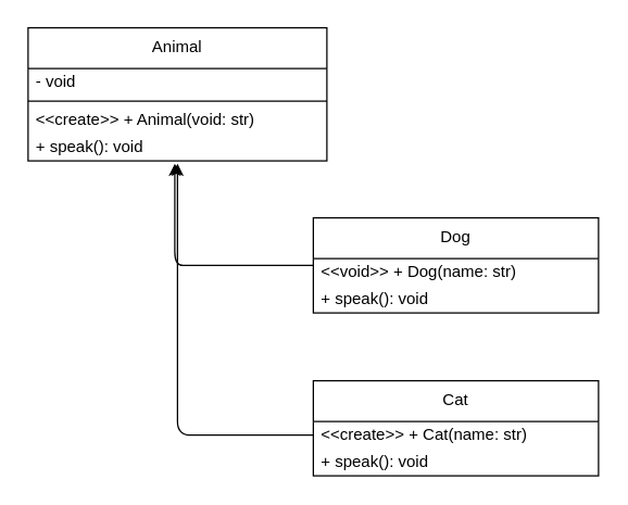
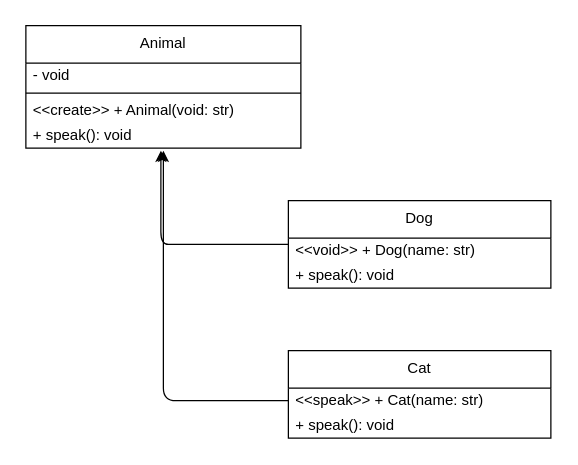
  <mxCell id="0" />
  <mxCell id="1" parent="0" />
  <mxCell id="2" value="Animal" style="swimlane;fontStyle=0;align=center;verticalAlign=top;childLayout=stackLayout;horizontal=1;startSize=30;horizontalStack=0;resizeParent=1;resizeParentMax=0;resizeLast=0;collapsible=0;marginBottom=0;html=1;whiteSpace=wrap;" vertex="1" parent="1"><mxGeometry x="20" y="20" width="220" height="98" as="geometry" /></mxCell>
  <mxCell id="3" value="- void" style="text;html=1;strokeColor=none;fillColor=none;align=left;verticalAlign=middle;spacingLeft=4;spacingRight=4;overflow=hidden;rotatable=0;points=[[0,0.5],[1,0.5]];portConstraint=eastwest;whiteSpace=wrap;" vertex="1" parent="2"><mxGeometry y="30" width="220" height="20" as="geometry" /></mxCell>
  <mxCell id="4" value="" style="line;strokeWidth=1;fillColor=none;align=left;verticalAlign=middle;spacingTop=-1;spacingLeft=3;spacingRight=3;rotatable=0;labelPosition=right;points=[];portConstraint=eastwest;" vertex="1" parent="2"><mxGeometry y="50" width="220" height="8" as="geometry" /></mxCell>
  <mxCell id="5" value="&amp;lt;&amp;lt;create&amp;gt;&amp;gt; + Animal(void: str)" style="text;html=1;strokeColor=none;fillColor=none;align=left;verticalAlign=middle;spacingLeft=4;spacingRight=4;overflow=hidden;rotatable=0;points=[[0,0.5],[1,0.5]];portConstraint=eastwest;whiteSpace=wrap;" vertex="1" parent="2"><mxGeometry y="58" width="220" height="20" as="geometry" /></mxCell>
  <mxCell id="6" value="+ speak(): void" style="text;html=1;strokeColor=none;fillColor=none;align=left;verticalAlign=middle;spacingLeft=4;spacingRight=4;overflow=hidden;rotatable=0;points=[[0,0.5],[1,0.5]];portConstraint=eastwest;whiteSpace=wrap;" vertex="1" parent="2"><mxGeometry y="78" width="220" height="20" as="geometry" /></mxCell>
  <mxCell id="7" value="Dog" style="swimlane;fontStyle=0;align=center;verticalAlign=top;childLayout=stackLayout;horizontal=1;startSize=30;horizontalStack=0;resizeParent=1;resizeParentMax=0;resizeLast=0;collapsible=0;marginBottom=0;html=1;whiteSpace=wrap;" vertex="1" parent="1"><mxGeometry x="230" y="160" width="210" height="70" as="geometry" /></mxCell>
  <mxCell id="8" value="&amp;lt;&amp;lt;void&amp;gt;&amp;gt; + Dog(name: str)" style="text;html=1;strokeColor=none;fillColor=none;align=left;verticalAlign=middle;spacingLeft=4;spacingRight=4;overflow=hidden;rotatable=0;points=[[0,0.5],[1,0.5]];portConstraint=eastwest;whiteSpace=wrap;" vertex="1" parent="7"><mxGeometry y="30" width="210" height="20" as="geometry" /></mxCell>
  <mxCell id="9" value="+ speak(): void" style="text;html=1;strokeColor=none;fillColor=none;align=left;verticalAlign=middle;spacingLeft=4;spacingRight=4;overflow=hidden;rotatable=0;points=[[0,0.5],[1,0.5]];portConstraint=eastwest;whiteSpace=wrap;" vertex="1" parent="7"><mxGeometry y="50" width="210" height="20" as="geometry" /></mxCell>
  <mxCell id="10" value="Cat" style="swimlane;fontStyle=0;align=center;verticalAlign=top;childLayout=stackLayout;horizontal=1;startSize=30;horizontalStack=0;resizeParent=1;resizeParentMax=0;resizeLast=0;collapsible=0;marginBottom=0;html=1;whiteSpace=wrap;" vertex="1" parent="1"><mxGeometry x="230" y="280" width="210" height="70" as="geometry" /></mxCell>
  <mxCell id="11" style="edgeStyle=none;html=1;" edge="1" parent="10" source="12"><mxGeometry relative="1" as="geometry"><mxPoint x="-100.0" y="-160" as="targetPoint" /><Array as="points"><mxPoint x="-100" y="40" /></Array></mxGeometry></mxCell>
- <mxCell id="12" value="&amp;lt;&amp;lt;create&amp;gt;&amp;gt; + Cat(name: str)" style="text;html=1;strokeColor=none;fillColor=none;align=left;verticalAlign=middle;spacingLeft=4;spacingRight=4;overflow=hidden;rotatable=0;points=[[0,0.5],[1,0.5]];portConstraint=eastwest;whiteSpace=wrap;" vertex="1" parent="10"><mxGeometry y="30" width="210" height="20" as="geometry" /></mxCell>
+ <mxCell id="12" value="&amp;lt;&amp;lt;speak&amp;gt;&amp;gt; + Cat(name: str)" style="text;html=1;strokeColor=none;fillColor=none;align=left;verticalAlign=middle;spacingLeft=4;spacingRight=4;overflow=hidden;rotatable=0;points=[[0,0.5],[1,0.5]];portConstraint=eastwest;whiteSpace=wrap;" vertex="1" parent="10"><mxGeometry y="30" width="210" height="20" as="geometry" /></mxCell>
  <mxCell id="13" value="+ speak(): void" style="text;html=1;strokeColor=none;fillColor=none;align=left;verticalAlign=middle;spacingLeft=4;spacingRight=4;overflow=hidden;rotatable=0;points=[[0,0.5],[1,0.5]];portConstraint=eastwest;whiteSpace=wrap;" vertex="1" parent="10"><mxGeometry y="50" width="210" height="20" as="geometry" /></mxCell>
  <mxCell id="14" style="edgeStyle=none;html=1;entryX=0.491;entryY=1.1;entryDx=0;entryDy=0;entryPerimeter=0;" edge="1" parent="1" source="7" target="6"><mxGeometry relative="1" as="geometry"><Array as="points"><mxPoint x="150" y="195" /><mxPoint x="128" y="195" /></Array></mxGeometry></mxCell>
